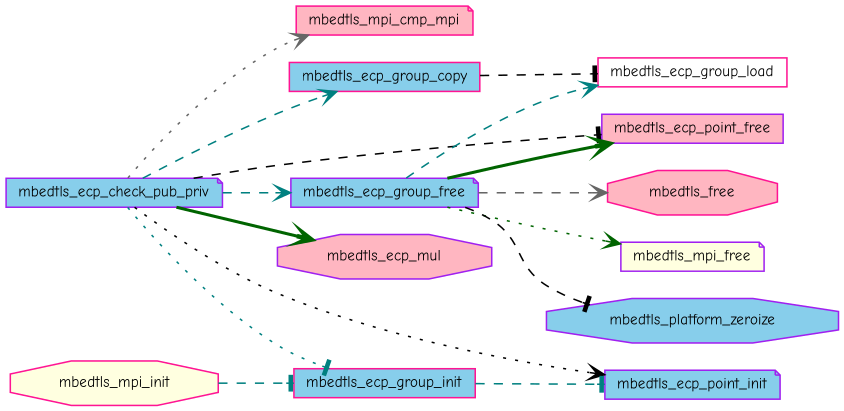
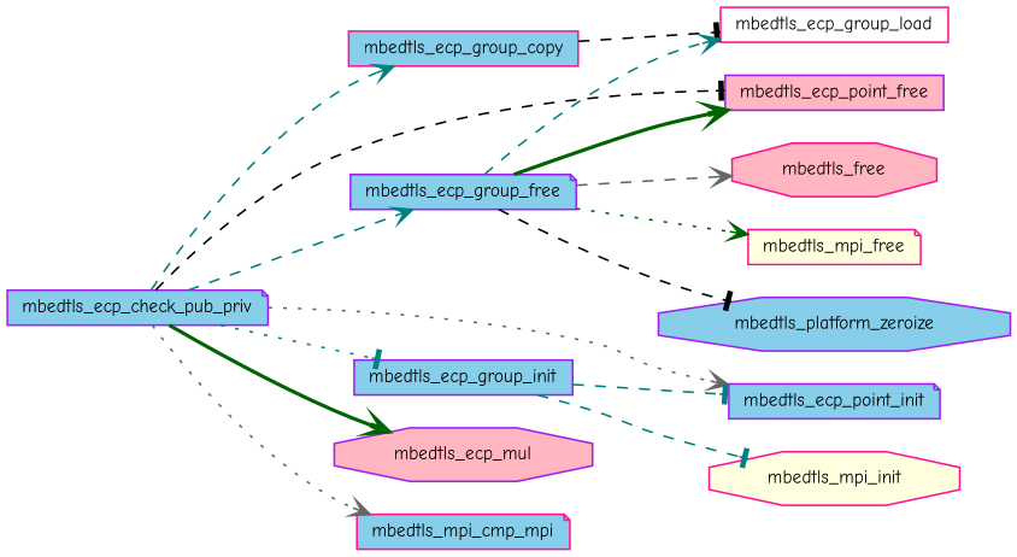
  digraph {
    fontname="Comic Neue"
    rankdir=LR
    node [color=purple fillcolor=skyblue fontname="Comic Neue" fontsize=10 shape=note style=filled]
    edge [arrowhead=vee color=teal fontname="Comic Neue" fontsize=10 labelfontname=Helvetica labelfontsize=10 style=dashed]
    n1 [fontcolor=black height=0.2 label=mbedtls_ecp_check_pub_priv width=0.4]
    n2 [color=deeppink height=0.2 label=mbedtls_ecp_group_copy shape=box width=0.4]
    n3 [height=0.2 label=mbedtls_ecp_group_free width=0.4]
    n4 [fillcolor=lightpink height=0.2 label=mbedtls_ecp_point_free shape=box width=0.4]
-   n5 [color=deeppink height=0.2 label=mbedtls_ecp_group_init shape=box width=0.4]
+   n5 [height=0.2 label=mbedtls_ecp_group_init shape=box width=0.4]
    n6 [height=0.2 label=mbedtls_ecp_point_init width=0.4]
    n7 [fillcolor=lightpink height=0.2 label=mbedtls_ecp_mul shape=octagon width=0.4]
-   n8 [color=deeppink fillcolor=lightpink height=0.2 label=mbedtls_mpi_cmp_mpi width=0.4]
+   n8 [color=deeppink height=0.2 label=mbedtls_mpi_cmp_mpi width=0.4]
    n9 [color=deeppink fillcolor=white height=0.2 label=mbedtls_ecp_group_load shape=box width=0.4]
    n10 [color=deeppink fillcolor=lightpink height=0.2 label=mbedtls_free shape=octagon width=0.4]
-   n11 [fillcolor=lightyellow height=0.2 label=mbedtls_mpi_free width=0.4]
+   n11 [color=deeppink fillcolor=lightyellow height=0.2 label=mbedtls_mpi_free width=0.4]
    n12 [height=0.2 label=mbedtls_platform_zeroize shape=octagon width=0.4]
    n13 [color=deeppink fillcolor=lightyellow height=0.2 label=mbedtls_mpi_init shape=octagon width=0.4]
    n1 -> n2
    n1 -> n3
    n1 -> n4 [arrowhead=tee color=black]
    n1 -> n5 [arrowhead=tee style=dotted]
-   n1 -> n6 [color=black style=dotted]
+   n1 -> n6 [color=gray40 style=dotted]
    n1 -> n7 [color=darkgreen style=bold]
    n1 -> n8 [color=gray40 style=dotted]
    n2 -> n9 [arrowhead=tee color=black]
    n3 -> n4 [color=darkgreen style=bold]
    n3 -> n9
    n3 -> n10 [color=gray40]
    n3 -> n11 [color=darkgreen style=dotted]
    n3 -> n12 [arrowhead=tee color=black]
    n5 -> n6 [arrowhead=tee]
-   n13 -> n5 [arrowhead=tee]
+   n5 -> n13 [arrowhead=tee]
  }
